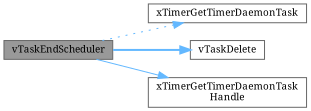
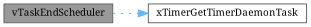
  digraph {
    fontname="Noto Serif"
    rankdir=LR
    node [color=grey40 fillcolor=white fontname="Noto Serif" fontsize=10 shape=box style=filled]
    edge [color=steelblue1 fontname="Noto Serif" fontsize=10 labelfontname=Helvetica labelfontsize=10]
    n1 [color=gray40 fillcolor=grey60 fontcolor=black height=0.2 label=vTaskEndScheduler width=0.4]
    n2 [height=0.2 label=xTimerGetTimerDaemonTask width=0.4]
-   n3 [height=0.2 label=vTaskDelete width=0.4]
-   n4 [height=0.2 label="xTimerGetTimerDaemonTask\lHandle" width=0.4]
    n1 -> n2 [style=dotted]
-   n1 -> n3 [style=bold]
-   n1 -> n4 [style=solid]
  }
